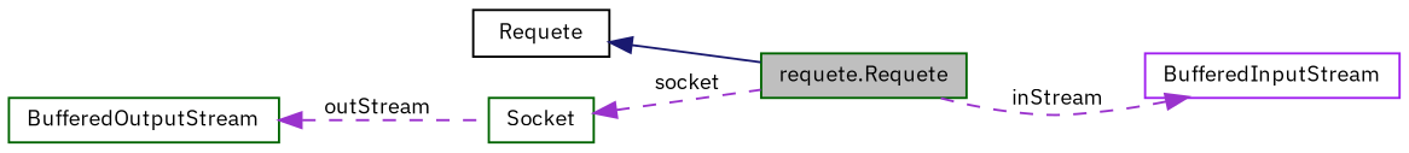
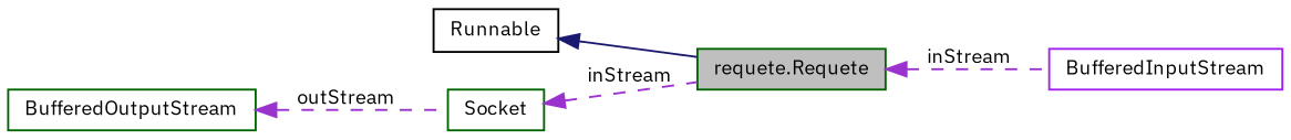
  digraph {
    fontname="IBM Plex Sans"
    rankdir=LR
    node [color=darkgreen fillcolor=white fontname="IBM Plex Sans" fontsize=10 shape=record style=filled]
    edge [color=darkorchid3 dir=back fontname="IBM Plex Sans" fontsize=10 labelfontname=Helvetica labelfontsize=10 style=dashed]
    n1 [fillcolor=grey75 fontcolor=black height=0.2 label="requete.Requete" width=0.4]
-   n2 [color=black height=0.2 label=Requete width=0.4]
+   n2 [color=black height=0.2 label=Runnable width=0.4]
    n3 [height=0.2 label=Socket width=0.4]
    n4 [height=0.2 label=BufferedOutputStream width=0.4]
    n5 [color=purple height=0.2 label=BufferedInputStream width=0.4]
    n2 -> n1 [color=midnightblue style=solid]
-   n3 -> n1 [label=" socket"]
+   n3 -> n1 [label=" inStream"]
    n4 -> n3 [label=" outStream"]
-   n5 -> n1 [label=" inStream"]
+   n1 -> n5 [label=" inStream"]
  }
